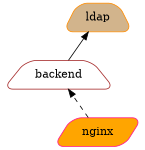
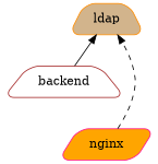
  digraph {
    rankdir=BT
    node [shape=trapezium style="rounded,filled"]
    nginx [color=deeppink fillcolor=orange shape=parallelogram]
    backend [color=brown fillcolor=white]
    ldap [color=darkorange fillcolor=tan]
-   nginx -> backend [style=dashed]
+   nginx -> ldap [style=dashed]
    backend -> ldap [style=solid]
  }
